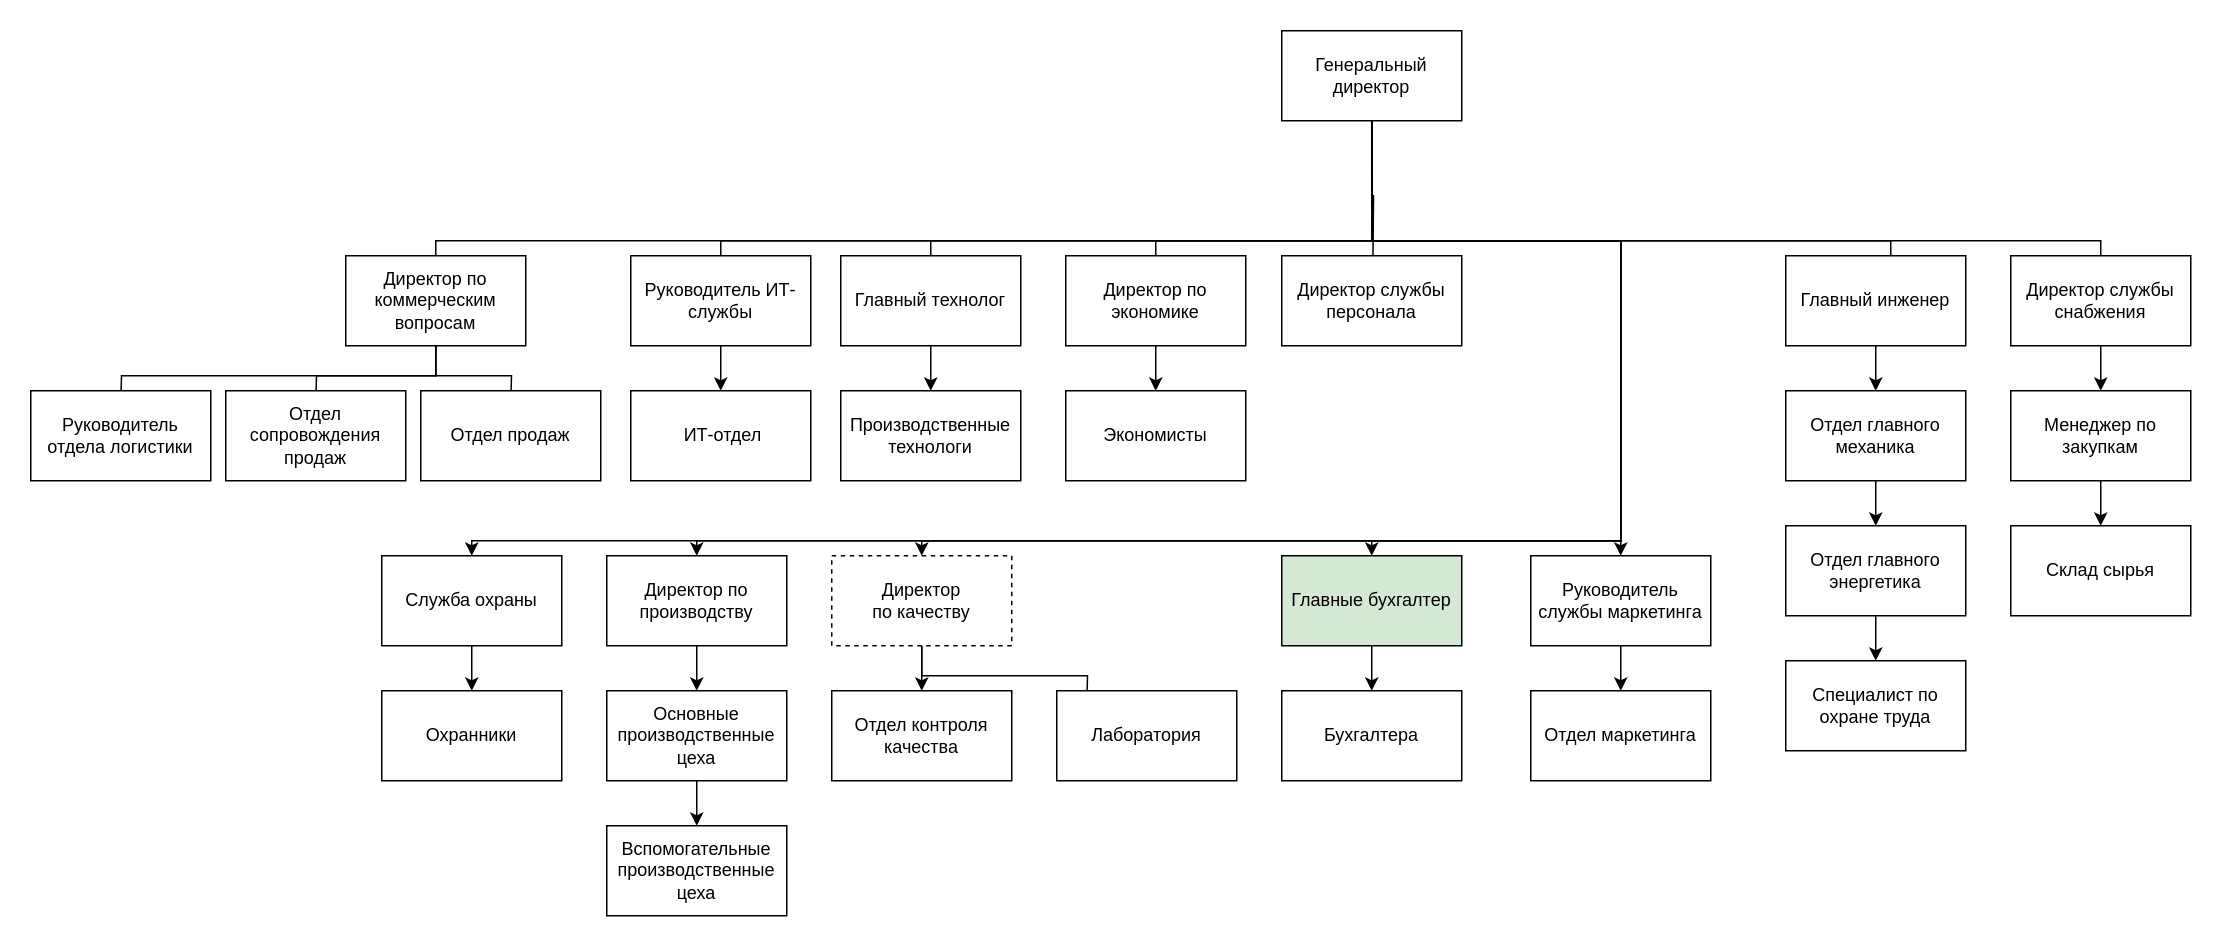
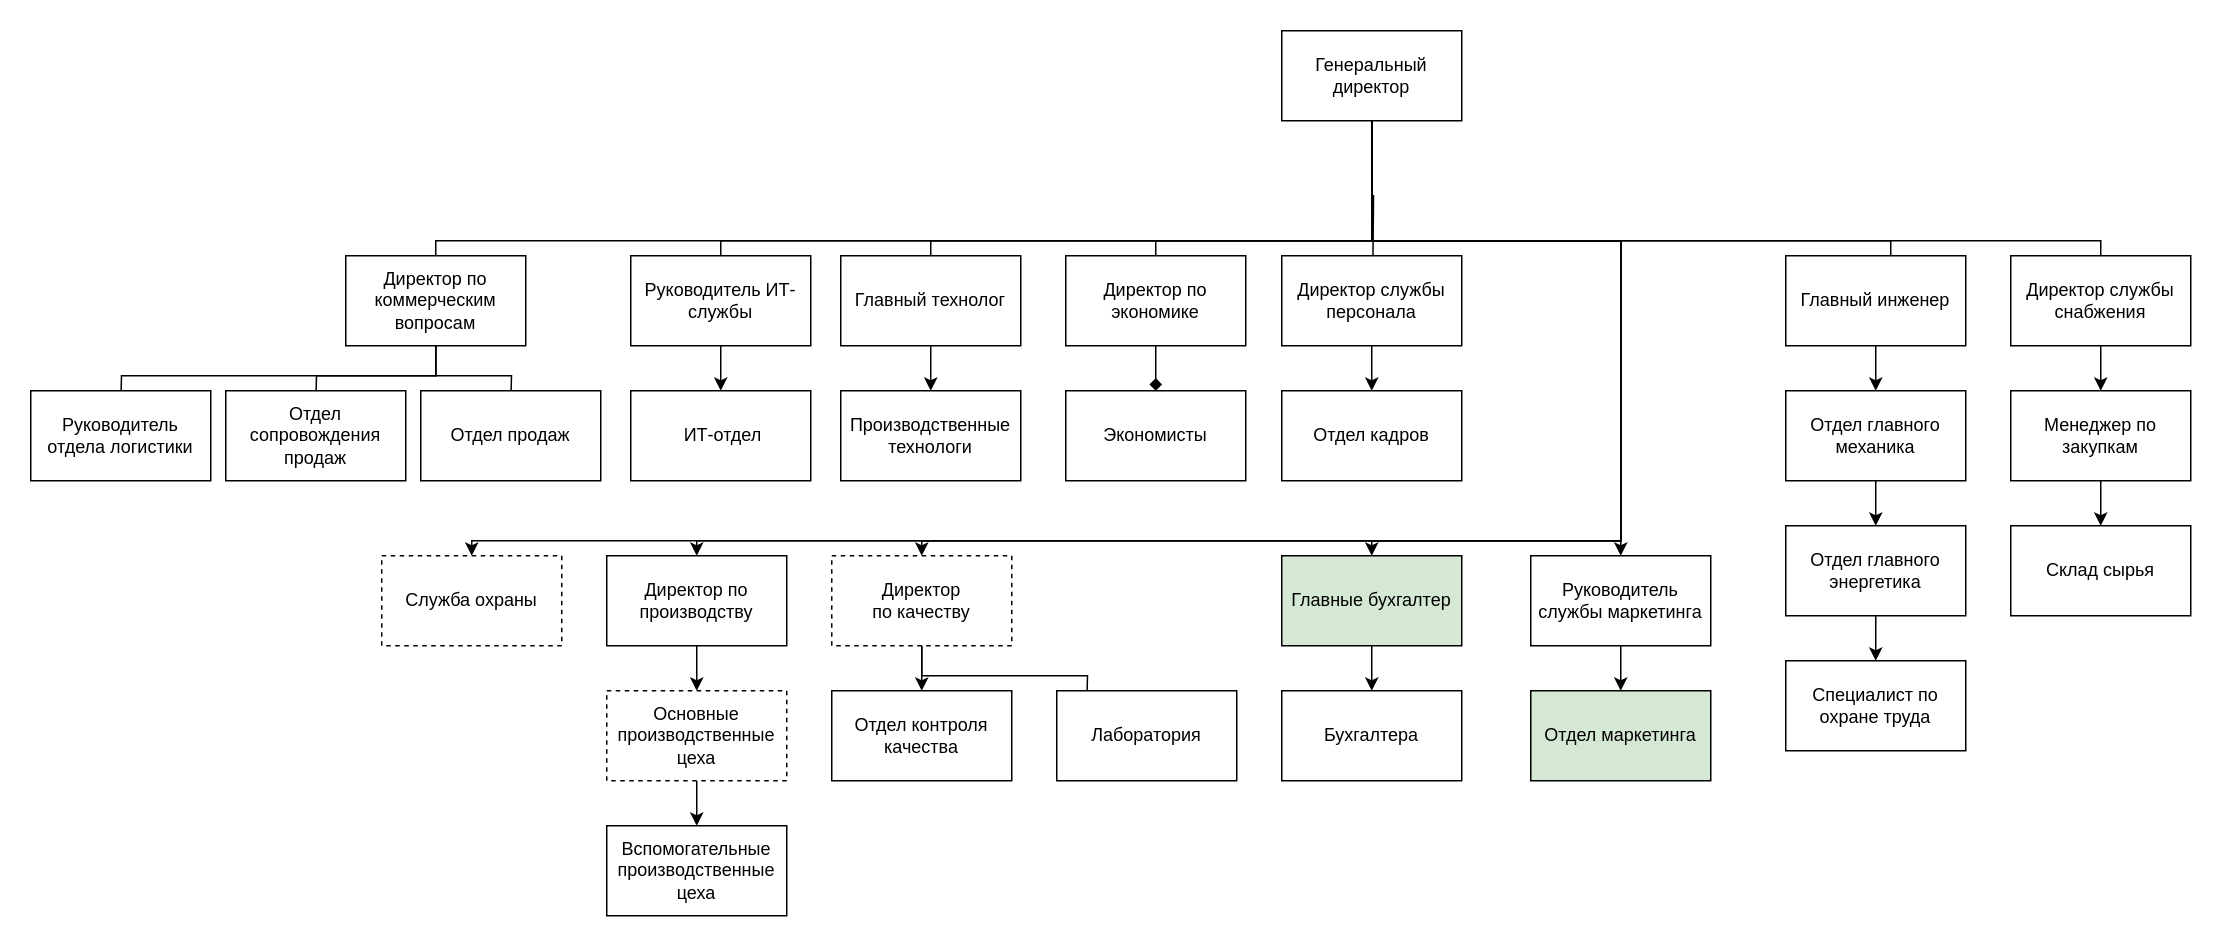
  <mxCell id="0" />
  <mxCell id="1" parent="0" />
  <mxCell id="2" style="edgeStyle=orthogonalEdgeStyle;rounded=0;orthogonalLoop=1;jettySize=auto;html=1;exitX=0.5;exitY=1;exitDx=0;exitDy=0;" parent="1" source="14" edge="1"><mxGeometry relative="1" as="geometry"><mxPoint x="914.714" y="180" as="targetPoint" /></mxGeometry></mxCell>
  <mxCell id="3" style="edgeStyle=orthogonalEdgeStyle;rounded=0;orthogonalLoop=1;jettySize=auto;html=1;exitX=0.5;exitY=1;exitDx=0;exitDy=0;" parent="1" source="20" edge="1"><mxGeometry relative="1" as="geometry"><mxPoint x="1380" y="190" as="targetPoint" /><Array as="points"><mxPoint x="1400" y="170" /><mxPoint x="1381" y="170" /><mxPoint x="1381" y="190" /></Array></mxGeometry></mxCell>
  <mxCell id="4" style="edgeStyle=orthogonalEdgeStyle;rounded=0;orthogonalLoop=1;jettySize=auto;html=1;exitX=0.5;exitY=1;exitDx=0;exitDy=0;" parent="1" source="14" edge="1"><mxGeometry relative="1" as="geometry"><mxPoint x="1200" y="190" as="targetPoint" /><Array as="points"><mxPoint x="914" y="160" /><mxPoint x="1260" y="160" /><mxPoint x="1260" y="190" /></Array></mxGeometry></mxCell>
  <mxCell id="5" style="edgeStyle=orthogonalEdgeStyle;rounded=0;orthogonalLoop=1;jettySize=auto;html=1;exitX=0.5;exitY=1;exitDx=0;exitDy=0;" parent="1" source="14" edge="1"><mxGeometry relative="1" as="geometry"><mxPoint x="770" y="190" as="targetPoint" /><Array as="points"><mxPoint x="914" y="160" /><mxPoint x="770" y="160" /></Array></mxGeometry></mxCell>
  <mxCell id="6" style="edgeStyle=orthogonalEdgeStyle;rounded=0;orthogonalLoop=1;jettySize=auto;html=1;exitX=0.5;exitY=1;exitDx=0;exitDy=0;" parent="1" edge="1"><mxGeometry relative="1" as="geometry"><mxPoint x="913.97" y="80" as="sourcePoint" /><mxPoint x="620" y="190" as="targetPoint" /><Array as="points"><mxPoint x="913.97" y="160" /><mxPoint x="619.97" y="160" /></Array></mxGeometry></mxCell>
  <mxCell id="7" style="edgeStyle=orthogonalEdgeStyle;rounded=0;orthogonalLoop=1;jettySize=auto;html=1;exitX=0.5;exitY=1;exitDx=0;exitDy=0;" parent="1" source="14" edge="1"><mxGeometry relative="1" as="geometry"><mxPoint x="480" y="200" as="targetPoint" /><Array as="points"><mxPoint x="914" y="160" /><mxPoint x="480" y="160" /></Array></mxGeometry></mxCell>
  <mxCell id="8" style="edgeStyle=orthogonalEdgeStyle;rounded=0;orthogonalLoop=1;jettySize=auto;html=1;exitX=0.5;exitY=1;exitDx=0;exitDy=0;" parent="1" source="14" edge="1"><mxGeometry relative="1" as="geometry"><mxPoint x="340" y="210" as="targetPoint" /><Array as="points"><mxPoint x="914" y="160" /><mxPoint x="290" y="160" /><mxPoint x="290" y="210" /></Array></mxGeometry></mxCell>
  <mxCell id="9" style="edgeStyle=orthogonalEdgeStyle;rounded=0;orthogonalLoop=1;jettySize=auto;html=1;exitX=0.5;exitY=1;exitDx=0;exitDy=0;" parent="1" source="14" edge="1"><mxGeometry relative="1" as="geometry"><mxPoint x="1430" y="190" as="targetPoint" /><Array as="points"><mxPoint x="914" y="160" /><mxPoint x="1400" y="160" /><mxPoint x="1400" y="190" /></Array></mxGeometry></mxCell>
  <mxCell id="10" style="edgeStyle=orthogonalEdgeStyle;rounded=0;orthogonalLoop=1;jettySize=auto;html=1;exitX=0.5;exitY=1;exitDx=0;exitDy=0;entryX=0.5;entryY=0;entryDx=0;entryDy=0;" edge="1" parent="1" source="14" target="64"><mxGeometry relative="1" as="geometry"><Array as="points"><mxPoint x="914" y="160" /><mxPoint x="1080" y="160" /><mxPoint x="1080" y="360" /><mxPoint x="914" y="360" /></Array></mxGeometry></mxCell>
  <mxCell id="11" style="edgeStyle=orthogonalEdgeStyle;rounded=0;orthogonalLoop=1;jettySize=auto;html=1;exitX=0.5;exitY=1;exitDx=0;exitDy=0;" edge="1" parent="1" source="14" target="59"><mxGeometry relative="1" as="geometry"><Array as="points"><mxPoint x="914" y="160" /><mxPoint x="1080" y="160" /><mxPoint x="1080" y="360" /><mxPoint x="614" y="360" /></Array></mxGeometry></mxCell>
  <mxCell id="12" style="edgeStyle=orthogonalEdgeStyle;rounded=0;orthogonalLoop=1;jettySize=auto;html=1;exitX=0.5;exitY=1;exitDx=0;exitDy=0;entryX=0.5;entryY=0;entryDx=0;entryDy=0;" edge="1" parent="1" source="14" target="54"><mxGeometry relative="1" as="geometry"><Array as="points"><mxPoint x="914" y="160" /><mxPoint x="1080" y="160" /><mxPoint x="1080" y="360" /><mxPoint x="464" y="360" /></Array></mxGeometry></mxCell>
  <mxCell id="13" style="edgeStyle=orthogonalEdgeStyle;rounded=0;orthogonalLoop=1;jettySize=auto;html=1;exitX=0.5;exitY=1;exitDx=0;exitDy=0;" edge="1" parent="1" source="14" target="51"><mxGeometry relative="1" as="geometry"><Array as="points"><mxPoint x="914" y="160" /><mxPoint x="1080" y="160" /><mxPoint x="1080" y="360" /><mxPoint x="314" y="360" /></Array></mxGeometry></mxCell>
  <mxCell id="14" value="Генеральный директор" style="rounded=0;whiteSpace=wrap;html=1;" parent="1" vertex="1"><mxGeometry x="854" y="20" width="120" height="60" as="geometry" /></mxCell>
+ <mxCell id="15" style="edgeStyle=orthogonalEdgeStyle;rounded=0;orthogonalLoop=1;jettySize=auto;html=1;exitX=0.5;exitY=1;exitDx=0;exitDy=0;entryX=0.5;entryY=0;entryDx=0;entryDy=0;" parent="1" source="16" target="17" edge="1"><mxGeometry relative="1" as="geometry" /></mxCell>
  <mxCell id="16" value="Директор службы персонала" style="rounded=0;whiteSpace=wrap;html=1;" parent="1" vertex="1"><mxGeometry x="854" y="170" width="120" height="60" as="geometry" /></mxCell>
+ <mxCell id="17" value="Отдел кадров" style="rounded=0;whiteSpace=wrap;html=1;" parent="1" vertex="1"><mxGeometry x="854" y="260" width="120" height="60" as="geometry" /></mxCell>
  <mxCell id="18" value="" style="edgeStyle=orthogonalEdgeStyle;rounded=0;orthogonalLoop=1;jettySize=auto;html=1;exitX=0.5;exitY=1;exitDx=0;exitDy=0;" parent="1" source="14" edge="1" target="48"><mxGeometry relative="1" as="geometry"><mxPoint x="1080" y="340" as="targetPoint" /><mxPoint x="914" y="80" as="sourcePoint" /><Array as="points"><mxPoint x="914" y="160" /><mxPoint x="1080" y="160" /></Array></mxGeometry></mxCell>
  <mxCell id="19" value="" style="edgeStyle=orthogonalEdgeStyle;rounded=0;orthogonalLoop=1;jettySize=auto;html=1;" parent="1" source="20" target="22" edge="1"><mxGeometry relative="1" as="geometry" /></mxCell>
  <mxCell id="20" value="Директор службы снабжения" style="rounded=0;whiteSpace=wrap;html=1;" parent="1" vertex="1"><mxGeometry x="1340" y="170" width="120" height="60" as="geometry" /></mxCell>
  <mxCell id="21" value="" style="edgeStyle=orthogonalEdgeStyle;rounded=0;orthogonalLoop=1;jettySize=auto;html=1;" parent="1" source="22" target="23" edge="1"><mxGeometry relative="1" as="geometry" /></mxCell>
  <mxCell id="22" value="Менеджер по &lt;br&gt;закупкам" style="rounded=0;whiteSpace=wrap;html=1;" parent="1" vertex="1"><mxGeometry x="1340" y="260" width="120" height="60" as="geometry" /></mxCell>
  <mxCell id="23" value="Склад сырья" style="rounded=0;whiteSpace=wrap;html=1;" parent="1" vertex="1"><mxGeometry x="1340" y="350" width="120" height="60" as="geometry" /></mxCell>
  <mxCell id="24" value="" style="edgeStyle=orthogonalEdgeStyle;rounded=0;orthogonalLoop=1;jettySize=auto;html=1;" parent="1" source="25" target="27" edge="1"><mxGeometry relative="1" as="geometry" /></mxCell>
  <mxCell id="25" value="Главный инженер" style="rounded=0;whiteSpace=wrap;html=1;" parent="1" vertex="1"><mxGeometry x="1190" y="170" width="120" height="60" as="geometry" /></mxCell>
  <mxCell id="26" value="" style="edgeStyle=orthogonalEdgeStyle;rounded=0;orthogonalLoop=1;jettySize=auto;html=1;" parent="1" source="27" target="29" edge="1"><mxGeometry relative="1" as="geometry" /></mxCell>
  <mxCell id="27" value="Отдел главного механика" style="rounded=0;whiteSpace=wrap;html=1;" parent="1" vertex="1"><mxGeometry x="1190" y="260" width="120" height="60" as="geometry" /></mxCell>
  <mxCell id="28" value="" style="edgeStyle=orthogonalEdgeStyle;rounded=0;orthogonalLoop=1;jettySize=auto;html=1;" parent="1" source="29" target="30" edge="1"><mxGeometry relative="1" as="geometry" /></mxCell>
  <mxCell id="29" value="Отдел главного энергетика" style="rounded=0;whiteSpace=wrap;html=1;" parent="1" vertex="1"><mxGeometry x="1190" y="350" width="120" height="60" as="geometry" /></mxCell>
  <mxCell id="30" value="Специалист по охране труда" style="rounded=0;whiteSpace=wrap;html=1;" parent="1" vertex="1"><mxGeometry x="1190" y="440" width="120" height="60" as="geometry" /></mxCell>
- <mxCell id="31" value="" style="edgeStyle=orthogonalEdgeStyle;rounded=0;orthogonalLoop=1;jettySize=auto;html=1;" parent="1" source="32" target="33" edge="1"><mxGeometry relative="1" as="geometry" /></mxCell>
+ <mxCell id="31" value="" style="edgeStyle=orthogonalEdgeStyle;rounded=0;orthogonalLoop=1;jettySize=auto;html=1;endArrow=diamond;" parent="1" source="32" target="33" edge="1"><mxGeometry relative="1" as="geometry" /></mxCell>
  <mxCell id="32" value="Директор по экономике" style="rounded=0;whiteSpace=wrap;html=1;" parent="1" vertex="1"><mxGeometry x="710" y="170" width="120" height="60" as="geometry" /></mxCell>
  <mxCell id="33" value="Экономисты" style="rounded=0;whiteSpace=wrap;html=1;" parent="1" vertex="1"><mxGeometry x="710" y="260" width="120" height="60" as="geometry" /></mxCell>
  <mxCell id="34" value="" style="edgeStyle=orthogonalEdgeStyle;rounded=0;orthogonalLoop=1;jettySize=auto;html=1;" parent="1" source="35" target="36" edge="1"><mxGeometry relative="1" as="geometry" /></mxCell>
  <mxCell id="35" value="Главный технолог" style="rounded=0;whiteSpace=wrap;html=1;" parent="1" vertex="1"><mxGeometry x="560" y="170" width="120" height="60" as="geometry" /></mxCell>
  <mxCell id="36" value="Производственные технологи" style="rounded=0;whiteSpace=wrap;html=1;" parent="1" vertex="1"><mxGeometry x="560" y="260" width="120" height="60" as="geometry" /></mxCell>
  <mxCell id="37" value="" style="edgeStyle=orthogonalEdgeStyle;rounded=0;orthogonalLoop=1;jettySize=auto;html=1;" parent="1" source="38" target="39" edge="1"><mxGeometry relative="1" as="geometry" /></mxCell>
  <mxCell id="38" value="Руководитель ИТ-службы" style="rounded=0;whiteSpace=wrap;html=1;" parent="1" vertex="1"><mxGeometry x="420" y="170" width="120" height="60" as="geometry" /></mxCell>
  <mxCell id="39" value="&amp;nbsp;ИТ-отдел" style="rounded=0;whiteSpace=wrap;html=1;" parent="1" vertex="1"><mxGeometry x="420" y="260" width="120" height="60" as="geometry" /></mxCell>
  <mxCell id="40" value="" style="edgeStyle=orthogonalEdgeStyle;rounded=0;orthogonalLoop=1;jettySize=auto;html=1;" parent="1" source="43" edge="1"><mxGeometry relative="1" as="geometry"><mxPoint x="340" y="270" as="targetPoint" /></mxGeometry></mxCell>
  <mxCell id="41" style="edgeStyle=orthogonalEdgeStyle;rounded=0;orthogonalLoop=1;jettySize=auto;html=1;exitX=0.5;exitY=1;exitDx=0;exitDy=0;" parent="1" source="43" edge="1"><mxGeometry relative="1" as="geometry"><mxPoint x="210" y="270" as="targetPoint" /></mxGeometry></mxCell>
  <mxCell id="42" style="edgeStyle=orthogonalEdgeStyle;rounded=0;orthogonalLoop=1;jettySize=auto;html=1;exitX=0.5;exitY=1;exitDx=0;exitDy=0;" parent="1" source="43" edge="1"><mxGeometry relative="1" as="geometry"><mxPoint x="80" y="270" as="targetPoint" /></mxGeometry></mxCell>
  <mxCell id="43" value="Директор по коммерческим вопросам" style="rounded=0;whiteSpace=wrap;html=1;" parent="1" vertex="1"><mxGeometry x="230" y="170" width="120" height="60" as="geometry" /></mxCell>
  <mxCell id="44" value="Отдел продаж" style="rounded=0;whiteSpace=wrap;html=1;" parent="1" vertex="1"><mxGeometry x="280" y="260" width="120" height="60" as="geometry" /></mxCell>
  <mxCell id="45" value="Отдел сопровождения продаж" style="rounded=0;whiteSpace=wrap;html=1;" parent="1" vertex="1"><mxGeometry x="150" y="260" width="120" height="60" as="geometry" /></mxCell>
  <mxCell id="46" value="Руководитель отдела логистики" style="rounded=0;whiteSpace=wrap;html=1;" parent="1" vertex="1"><mxGeometry x="20" y="260" width="120" height="60" as="geometry" /></mxCell>
  <mxCell id="47" style="edgeStyle=orthogonalEdgeStyle;rounded=0;orthogonalLoop=1;jettySize=auto;html=1;exitX=0.5;exitY=1;exitDx=0;exitDy=0;entryX=0.5;entryY=0;entryDx=0;entryDy=0;" edge="1" parent="1" source="48" target="49"><mxGeometry relative="1" as="geometry" /></mxCell>
  <mxCell id="48" value="Руководитель службы маркетинга" style="rounded=0;whiteSpace=wrap;html=1;" parent="1" vertex="1"><mxGeometry x="1020" y="370" width="120" height="60" as="geometry" /></mxCell>
- <mxCell id="49" value="Отдел маркетинга" style="rounded=0;whiteSpace=wrap;html=1;" parent="1" vertex="1"><mxGeometry x="1020" y="460" width="120" height="60" as="geometry" /></mxCell>
- <mxCell id="50" value="" style="edgeStyle=orthogonalEdgeStyle;rounded=0;orthogonalLoop=1;jettySize=auto;html=1;" parent="1" source="51" target="52" edge="1"><mxGeometry relative="1" as="geometry" /></mxCell>
- <mxCell id="51" value="Служба охраны" style="rounded=0;whiteSpace=wrap;html=1;" parent="1" vertex="1"><mxGeometry x="254" y="370" width="120" height="60" as="geometry" /></mxCell>
- <mxCell id="52" value="Охранники" style="rounded=0;whiteSpace=wrap;html=1;" parent="1" vertex="1"><mxGeometry x="254" y="460" width="120" height="60" as="geometry" /></mxCell>
+ <mxCell id="49" value="Отдел маркетинга" style="rounded=0;whiteSpace=wrap;html=1;fillColor=#d5e8d4;" parent="1" vertex="1"><mxGeometry x="1020" y="460" width="120" height="60" as="geometry" /></mxCell>
+ <mxCell id="51" value="Служба охраны" style="rounded=0;whiteSpace=wrap;html=1;dashed=1;" parent="1" vertex="1"><mxGeometry x="254" y="370" width="120" height="60" as="geometry" /></mxCell>
  <mxCell id="53" value="" style="edgeStyle=orthogonalEdgeStyle;rounded=0;orthogonalLoop=1;jettySize=auto;html=1;" parent="1" source="54" target="56" edge="1"><mxGeometry relative="1" as="geometry" /></mxCell>
  <mxCell id="54" value="Директор по производству" style="rounded=0;whiteSpace=wrap;html=1;" parent="1" vertex="1"><mxGeometry x="404" y="370" width="120" height="60" as="geometry" /></mxCell>
  <mxCell id="55" value="" style="edgeStyle=orthogonalEdgeStyle;rounded=0;orthogonalLoop=1;jettySize=auto;html=1;" parent="1" source="56" target="60" edge="1"><mxGeometry relative="1" as="geometry" /></mxCell>
- <mxCell id="56" value="Основные производственные цеха" style="rounded=0;whiteSpace=wrap;html=1;" parent="1" vertex="1"><mxGeometry x="404" y="460" width="120" height="60" as="geometry" /></mxCell>
+ <mxCell id="56" value="Основные производственные цеха" style="rounded=0;whiteSpace=wrap;html=1;dashed=1;" parent="1" vertex="1"><mxGeometry x="404" y="460" width="120" height="60" as="geometry" /></mxCell>
  <mxCell id="57" value="" style="edgeStyle=orthogonalEdgeStyle;rounded=0;orthogonalLoop=1;jettySize=auto;html=1;" parent="1" source="59" target="61" edge="1"><mxGeometry relative="1" as="geometry" /></mxCell>
  <mxCell id="58" style="edgeStyle=orthogonalEdgeStyle;rounded=0;orthogonalLoop=1;jettySize=auto;html=1;exitX=0.5;exitY=1;exitDx=0;exitDy=0;" parent="1" source="59" edge="1"><mxGeometry relative="1" as="geometry"><mxPoint x="724" y="470" as="targetPoint" /></mxGeometry></mxCell>
  <mxCell id="59" value="Директор&lt;br&gt;по качеству" style="rounded=0;whiteSpace=wrap;html=1;dashed=1;" parent="1" vertex="1"><mxGeometry x="554" y="370" width="120" height="60" as="geometry" /></mxCell>
  <mxCell id="60" value="Вспомогательные производственные цеха" style="rounded=0;whiteSpace=wrap;html=1;" parent="1" vertex="1"><mxGeometry x="404" y="550" width="120" height="60" as="geometry" /></mxCell>
  <mxCell id="61" value="Отдел контроля качества" style="rounded=0;whiteSpace=wrap;html=1;" parent="1" vertex="1"><mxGeometry x="554" y="460" width="120" height="60" as="geometry" /></mxCell>
  <mxCell id="62" value="Лаборатория" style="rounded=0;whiteSpace=wrap;html=1;" parent="1" vertex="1"><mxGeometry x="704" y="460" width="120" height="60" as="geometry" /></mxCell>
  <mxCell id="63" value="" style="edgeStyle=orthogonalEdgeStyle;rounded=0;orthogonalLoop=1;jettySize=auto;html=1;" parent="1" source="64" target="65" edge="1"><mxGeometry relative="1" as="geometry" /></mxCell>
  <mxCell id="64" value="Главные бухгалтер" style="rounded=0;whiteSpace=wrap;html=1;fillColor=#d5e8d4;" parent="1" vertex="1"><mxGeometry x="854" y="370" width="120" height="60" as="geometry" /></mxCell>
  <mxCell id="65" value="Бухгалтера" style="rounded=0;whiteSpace=wrap;html=1;" parent="1" vertex="1"><mxGeometry x="854" y="460" width="120" height="60" as="geometry" /></mxCell>
